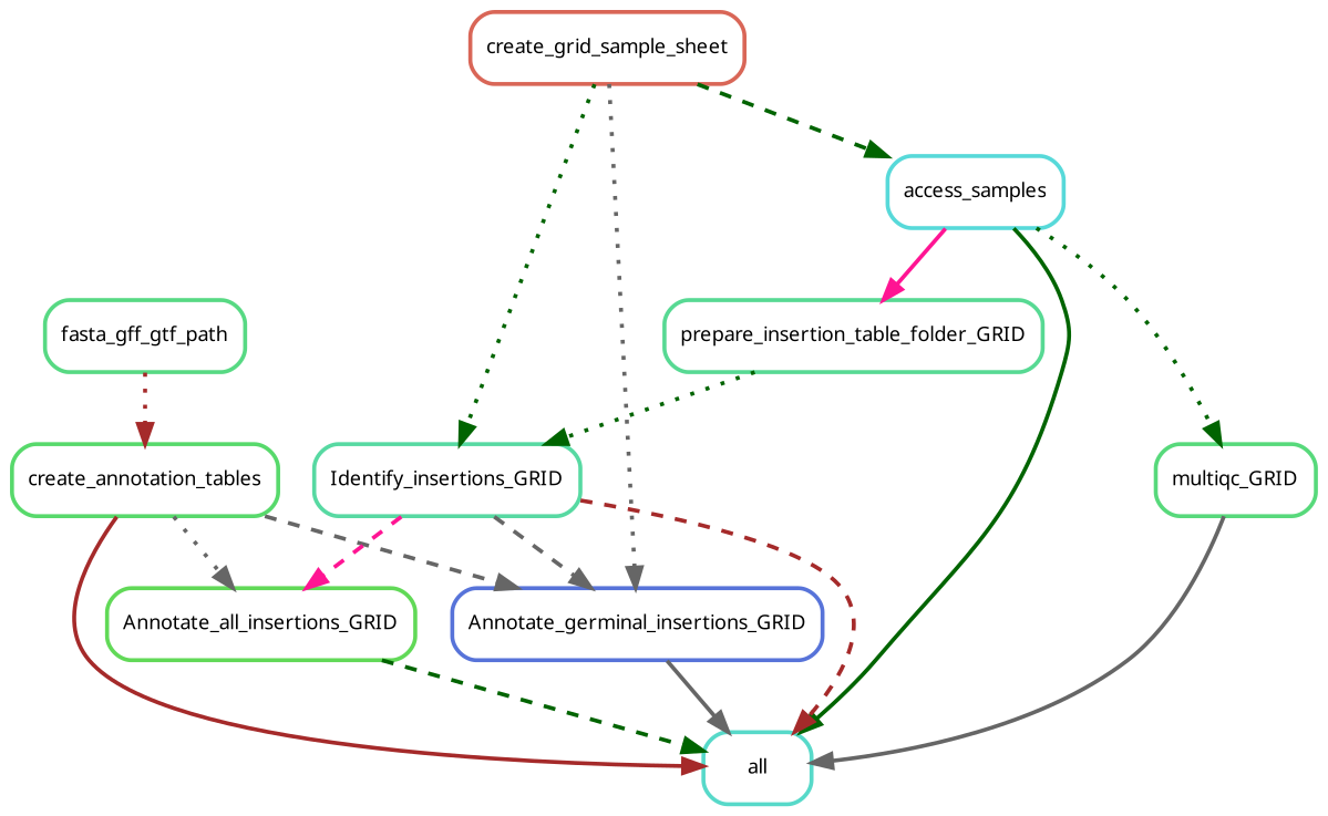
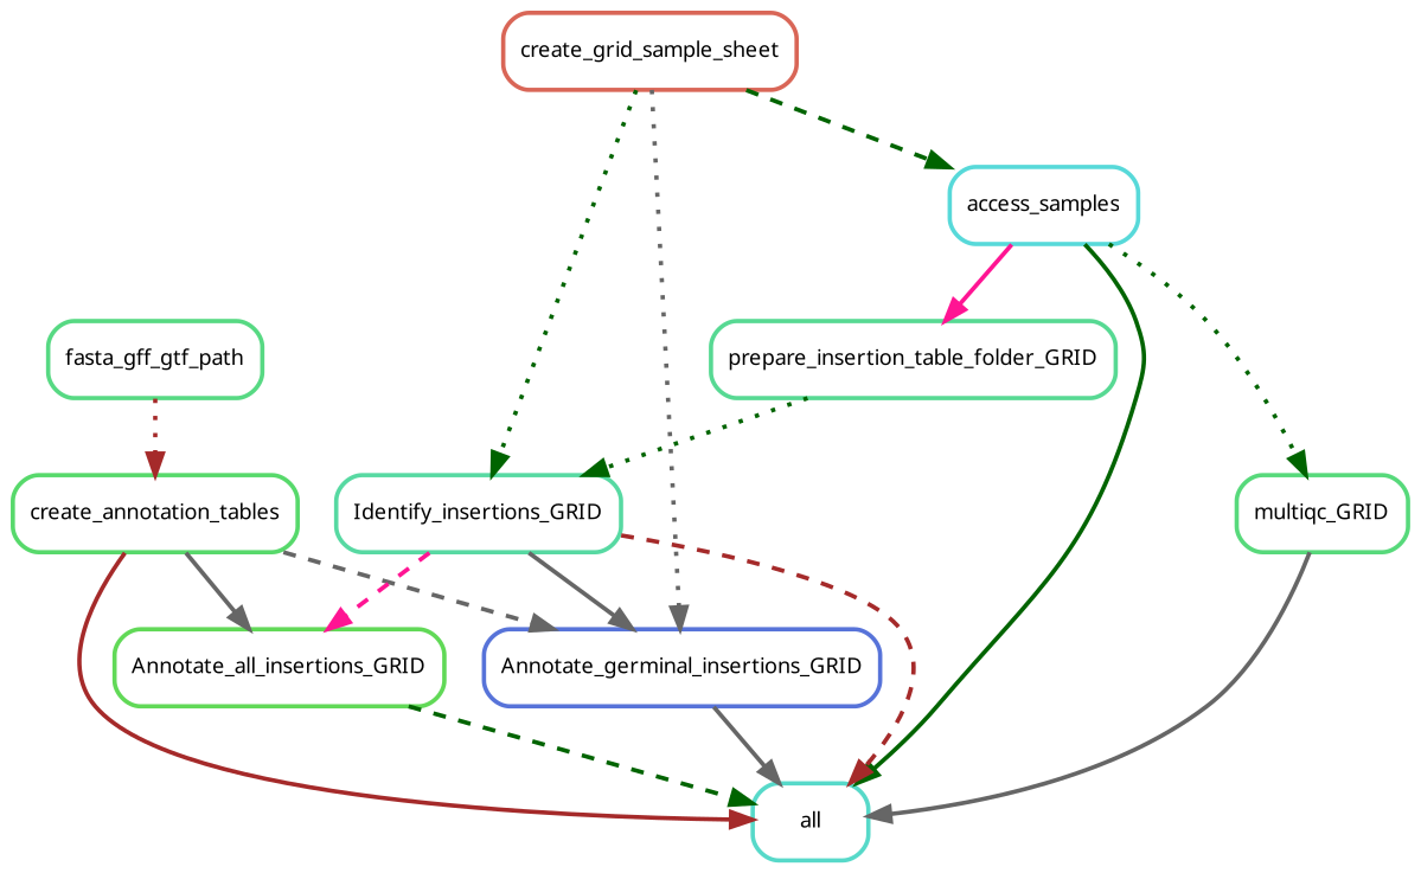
  digraph {
    bgcolor=white
    node [fontname=sans fontsize=10 penwidth=2 shape=box style=rounded]
    edge [color=gray40 penwidth=2 style=dotted]
    n1 [color="0.36 0.6 0.85" label=create_annotation_tables]
    n2 [color="0.32 0.6 0.85" label=Annotate_all_insertions_GRID]
    n3 [color="0.63 0.6 0.85" label=Annotate_germinal_insertions_GRID]
    n4 [color="0.48 0.6 0.85" label=all]
    n5 [color="0.39 0.6 0.85" label=fasta_gff_gtf_path]
    n6 [color="0.50 0.6 0.85" label=access_samples]
    n7 [color="0.38 0.6 0.85" label=multiqc_GRID]
    n8 [color="0.41 0.6 0.85" label=prepare_insertion_table_folder_GRID]
    n9 [color="0.43 0.6 0.85" label=Identify_insertions_GRID]
    n10 [color="0.02 0.6 0.85" label=create_grid_sample_sheet]
-   n1 -> n2
+   n1 -> n2 [style=bold]
    n1 -> n3 [style=dashed]
    n1 -> n4 [color=brown style=bold]
    n2 -> n4 [color=darkgreen style=dashed]
    n3 -> n4 [style=bold]
    n5 -> n1 [color=brown]
    n6 -> n4 [color=darkgreen style=bold]
    n6 -> n7 [color=darkgreen]
    n6 -> n8 [color=deeppink style=bold]
    n7 -> n4 [style=bold]
    n8 -> n9 [color=darkgreen]
    n9 -> n2 [color=deeppink style=dashed]
-   n9 -> n3 [style=dashed]
+   n9 -> n3 [style=bold]
    n9 -> n4 [color=brown style=dashed]
    n10 -> n3
    n10 -> n6 [color=darkgreen style=dashed]
    n10 -> n9 [color=darkgreen]
  }
